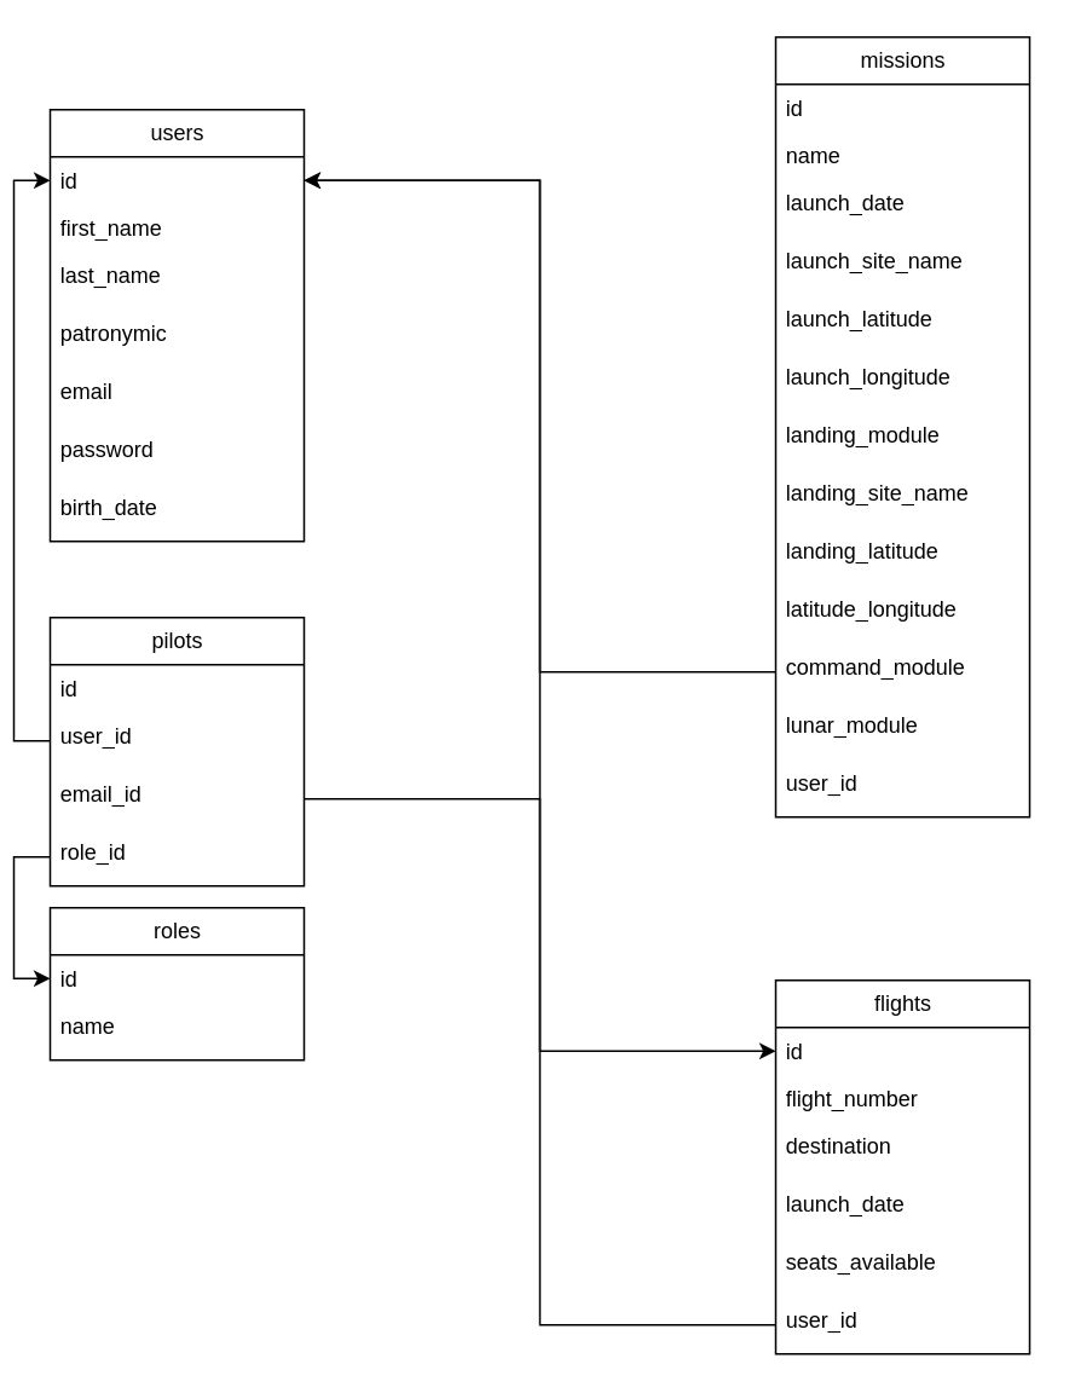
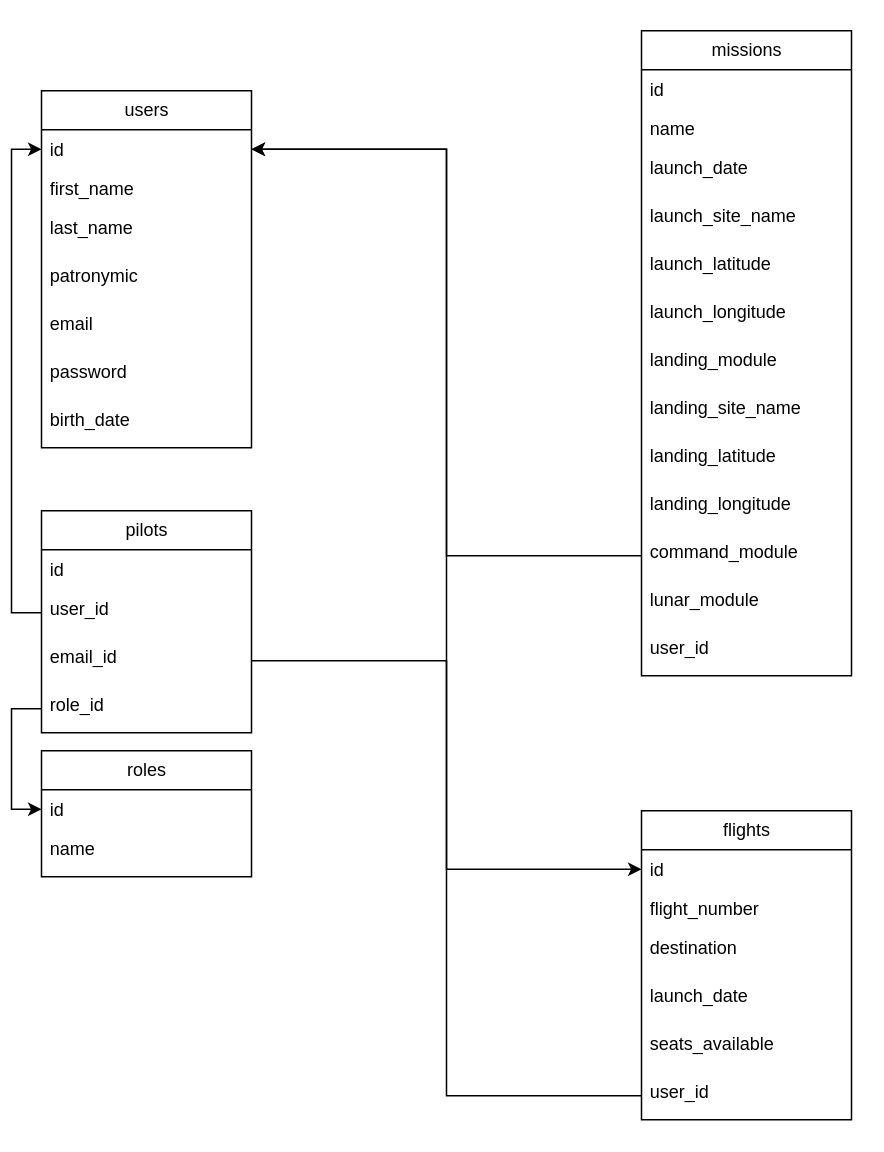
  <mxCell id="0" />
  <mxCell id="1" parent="0" />
  <mxCell id="2" value="users" style="swimlane;fontStyle=0;childLayout=stackLayout;horizontal=1;startSize=26;fillColor=none;horizontalStack=0;resizeParent=1;resizeParentMax=0;resizeLast=0;collapsible=1;marginBottom=0;html=1;" vertex="1" parent="1"><mxGeometry x="20" y="60" width="140" height="238" as="geometry" /></mxCell>
  <mxCell id="3" value="id" style="text;strokeColor=none;fillColor=none;align=left;verticalAlign=top;spacingLeft=4;spacingRight=4;overflow=hidden;rotatable=0;points=[[0,0.5],[1,0.5]];portConstraint=eastwest;whiteSpace=wrap;html=1;" vertex="1" parent="2"><mxGeometry y="26" width="140" height="26" as="geometry" /></mxCell>
  <mxCell id="4" value="first_name" style="text;strokeColor=none;fillColor=none;align=left;verticalAlign=top;spacingLeft=4;spacingRight=4;overflow=hidden;rotatable=0;points=[[0,0.5],[1,0.5]];portConstraint=eastwest;whiteSpace=wrap;html=1;" vertex="1" parent="2"><mxGeometry y="52" width="140" height="26" as="geometry" /></mxCell>
  <mxCell id="5" value="last_name" style="text;strokeColor=none;fillColor=none;align=left;verticalAlign=top;spacingLeft=4;spacingRight=4;overflow=hidden;rotatable=0;points=[[0,0.5],[1,0.5]];portConstraint=eastwest;whiteSpace=wrap;html=1;" vertex="1" parent="2"><mxGeometry y="78" width="140" height="32" as="geometry" /></mxCell>
  <mxCell id="6" value="patronymic" style="text;strokeColor=none;fillColor=none;align=left;verticalAlign=top;spacingLeft=4;spacingRight=4;overflow=hidden;rotatable=0;points=[[0,0.5],[1,0.5]];portConstraint=eastwest;whiteSpace=wrap;html=1;" vertex="1" parent="2"><mxGeometry y="110" width="140" height="32" as="geometry" /></mxCell>
  <mxCell id="7" value="email" style="text;strokeColor=none;fillColor=none;align=left;verticalAlign=top;spacingLeft=4;spacingRight=4;overflow=hidden;rotatable=0;points=[[0,0.5],[1,0.5]];portConstraint=eastwest;whiteSpace=wrap;html=1;" vertex="1" parent="2"><mxGeometry y="142" width="140" height="32" as="geometry" /></mxCell>
  <mxCell id="8" value="password" style="text;strokeColor=none;fillColor=none;align=left;verticalAlign=top;spacingLeft=4;spacingRight=4;overflow=hidden;rotatable=0;points=[[0,0.5],[1,0.5]];portConstraint=eastwest;whiteSpace=wrap;html=1;" vertex="1" parent="2"><mxGeometry y="174" width="140" height="32" as="geometry" /></mxCell>
  <mxCell id="9" value="birth_date" style="text;strokeColor=none;fillColor=none;align=left;verticalAlign=top;spacingLeft=4;spacingRight=4;overflow=hidden;rotatable=0;points=[[0,0.5],[1,0.5]];portConstraint=eastwest;whiteSpace=wrap;html=1;" vertex="1" parent="2"><mxGeometry y="206" width="140" height="32" as="geometry" /></mxCell>
  <mxCell id="10" value="roles" style="swimlane;fontStyle=0;childLayout=stackLayout;horizontal=1;startSize=26;fillColor=none;horizontalStack=0;resizeParent=1;resizeParentMax=0;resizeLast=0;collapsible=1;marginBottom=0;html=1;" vertex="1" parent="1"><mxGeometry x="20" y="500" width="140" height="84" as="geometry" /></mxCell>
  <mxCell id="11" value="id" style="text;strokeColor=none;fillColor=none;align=left;verticalAlign=top;spacingLeft=4;spacingRight=4;overflow=hidden;rotatable=0;points=[[0,0.5],[1,0.5]];portConstraint=eastwest;whiteSpace=wrap;html=1;" vertex="1" parent="10"><mxGeometry y="26" width="140" height="26" as="geometry" /></mxCell>
  <mxCell id="12" value="name" style="text;strokeColor=none;fillColor=none;align=left;verticalAlign=top;spacingLeft=4;spacingRight=4;overflow=hidden;rotatable=0;points=[[0,0.5],[1,0.5]];portConstraint=eastwest;whiteSpace=wrap;html=1;" vertex="1" parent="10"><mxGeometry y="52" width="140" height="32" as="geometry" /></mxCell>
  <mxCell id="13" value="pilots" style="swimlane;fontStyle=0;childLayout=stackLayout;horizontal=1;startSize=26;fillColor=none;horizontalStack=0;resizeParent=1;resizeParentMax=0;resizeLast=0;collapsible=1;marginBottom=0;html=1;" vertex="1" parent="1"><mxGeometry x="20" y="340" width="140" height="148" as="geometry" /></mxCell>
  <mxCell id="14" value="id" style="text;strokeColor=none;fillColor=none;align=left;verticalAlign=top;spacingLeft=4;spacingRight=4;overflow=hidden;rotatable=0;points=[[0,0.5],[1,0.5]];portConstraint=eastwest;whiteSpace=wrap;html=1;" vertex="1" parent="13"><mxGeometry y="26" width="140" height="26" as="geometry" /></mxCell>
  <mxCell id="15" value="user_id" style="text;strokeColor=none;fillColor=none;align=left;verticalAlign=top;spacingLeft=4;spacingRight=4;overflow=hidden;rotatable=0;points=[[0,0.5],[1,0.5]];portConstraint=eastwest;whiteSpace=wrap;html=1;" vertex="1" parent="13"><mxGeometry y="52" width="140" height="32" as="geometry" /></mxCell>
  <mxCell id="16" value="email_id" style="text;strokeColor=none;fillColor=none;align=left;verticalAlign=top;spacingLeft=4;spacingRight=4;overflow=hidden;rotatable=0;points=[[0,0.5],[1,0.5]];portConstraint=eastwest;whiteSpace=wrap;html=1;" vertex="1" parent="13"><mxGeometry y="84" width="140" height="32" as="geometry" /></mxCell>
  <mxCell id="17" value="role_id" style="text;strokeColor=none;fillColor=none;align=left;verticalAlign=top;spacingLeft=4;spacingRight=4;overflow=hidden;rotatable=0;points=[[0,0.5],[1,0.5]];portConstraint=eastwest;whiteSpace=wrap;html=1;" vertex="1" parent="13"><mxGeometry y="116" width="140" height="32" as="geometry" /></mxCell>
  <mxCell id="18" style="edgeStyle=orthogonalEdgeStyle;rounded=0;orthogonalLoop=1;jettySize=auto;html=1;entryX=0;entryY=0.5;entryDx=0;entryDy=0;" edge="1" parent="1" source="15" target="3"><mxGeometry relative="1" as="geometry" /></mxCell>
  <mxCell id="19" value="missions" style="swimlane;fontStyle=0;childLayout=stackLayout;horizontal=1;startSize=26;fillColor=none;horizontalStack=0;resizeParent=1;resizeParentMax=0;resizeLast=0;collapsible=1;marginBottom=0;html=1;" vertex="1" parent="1"><mxGeometry x="420" y="20" width="140" height="430" as="geometry" /></mxCell>
  <mxCell id="20" value="id" style="text;strokeColor=none;fillColor=none;align=left;verticalAlign=top;spacingLeft=4;spacingRight=4;overflow=hidden;rotatable=0;points=[[0,0.5],[1,0.5]];portConstraint=eastwest;whiteSpace=wrap;html=1;" vertex="1" parent="19"><mxGeometry y="26" width="140" height="26" as="geometry" /></mxCell>
  <mxCell id="21" value="name" style="text;strokeColor=none;fillColor=none;align=left;verticalAlign=top;spacingLeft=4;spacingRight=4;overflow=hidden;rotatable=0;points=[[0,0.5],[1,0.5]];portConstraint=eastwest;whiteSpace=wrap;html=1;" vertex="1" parent="19"><mxGeometry y="52" width="140" height="26" as="geometry" /></mxCell>
  <mxCell id="22" value="launch_date" style="text;strokeColor=none;fillColor=none;align=left;verticalAlign=top;spacingLeft=4;spacingRight=4;overflow=hidden;rotatable=0;points=[[0,0.5],[1,0.5]];portConstraint=eastwest;whiteSpace=wrap;html=1;" vertex="1" parent="19"><mxGeometry y="78" width="140" height="32" as="geometry" /></mxCell>
  <mxCell id="23" value="launch_site_name" style="text;strokeColor=none;fillColor=none;align=left;verticalAlign=top;spacingLeft=4;spacingRight=4;overflow=hidden;rotatable=0;points=[[0,0.5],[1,0.5]];portConstraint=eastwest;whiteSpace=wrap;html=1;" vertex="1" parent="19"><mxGeometry y="110" width="140" height="32" as="geometry" /></mxCell>
  <mxCell id="24" value="launch_latitude" style="text;strokeColor=none;fillColor=none;align=left;verticalAlign=top;spacingLeft=4;spacingRight=4;overflow=hidden;rotatable=0;points=[[0,0.5],[1,0.5]];portConstraint=eastwest;whiteSpace=wrap;html=1;" vertex="1" parent="19"><mxGeometry y="142" width="140" height="32" as="geometry" /></mxCell>
  <mxCell id="25" value="launch_longitude" style="text;strokeColor=none;fillColor=none;align=left;verticalAlign=top;spacingLeft=4;spacingRight=4;overflow=hidden;rotatable=0;points=[[0,0.5],[1,0.5]];portConstraint=eastwest;whiteSpace=wrap;html=1;" vertex="1" parent="19"><mxGeometry y="174" width="140" height="32" as="geometry" /></mxCell>
  <mxCell id="26" value="landing_module" style="text;strokeColor=none;fillColor=none;align=left;verticalAlign=top;spacingLeft=4;spacingRight=4;overflow=hidden;rotatable=0;points=[[0,0.5],[1,0.5]];portConstraint=eastwest;whiteSpace=wrap;html=1;" vertex="1" parent="19"><mxGeometry y="206" width="140" height="32" as="geometry" /></mxCell>
  <mxCell id="27" value="landing_site_name" style="text;strokeColor=none;fillColor=none;align=left;verticalAlign=top;spacingLeft=4;spacingRight=4;overflow=hidden;rotatable=0;points=[[0,0.5],[1,0.5]];portConstraint=eastwest;whiteSpace=wrap;html=1;" vertex="1" parent="19"><mxGeometry y="238" width="140" height="32" as="geometry" /></mxCell>
  <mxCell id="28" value="landing_latitude" style="text;strokeColor=none;fillColor=none;align=left;verticalAlign=top;spacingLeft=4;spacingRight=4;overflow=hidden;rotatable=0;points=[[0,0.5],[1,0.5]];portConstraint=eastwest;whiteSpace=wrap;html=1;" vertex="1" parent="19"><mxGeometry y="270" width="140" height="32" as="geometry" /></mxCell>
- <mxCell id="29" value="latitude_longitude" style="text;strokeColor=none;fillColor=none;align=left;verticalAlign=top;spacingLeft=4;spacingRight=4;overflow=hidden;rotatable=0;points=[[0,0.5],[1,0.5]];portConstraint=eastwest;whiteSpace=wrap;html=1;" vertex="1" parent="19"><mxGeometry y="302" width="140" height="32" as="geometry" /></mxCell>
+ <mxCell id="29" value="landing_longitude" style="text;strokeColor=none;fillColor=none;align=left;verticalAlign=top;spacingLeft=4;spacingRight=4;overflow=hidden;rotatable=0;points=[[0,0.5],[1,0.5]];portConstraint=eastwest;whiteSpace=wrap;html=1;" vertex="1" parent="19"><mxGeometry y="302" width="140" height="32" as="geometry" /></mxCell>
  <mxCell id="30" value="command_module" style="text;strokeColor=none;fillColor=none;align=left;verticalAlign=top;spacingLeft=4;spacingRight=4;overflow=hidden;rotatable=0;points=[[0,0.5],[1,0.5]];portConstraint=eastwest;whiteSpace=wrap;html=1;" vertex="1" parent="19"><mxGeometry y="334" width="140" height="32" as="geometry" /></mxCell>
  <mxCell id="31" value="lunar_module" style="text;strokeColor=none;fillColor=none;align=left;verticalAlign=top;spacingLeft=4;spacingRight=4;overflow=hidden;rotatable=0;points=[[0,0.5],[1,0.5]];portConstraint=eastwest;whiteSpace=wrap;html=1;" vertex="1" parent="19"><mxGeometry y="366" width="140" height="32" as="geometry" /></mxCell>
  <mxCell id="32" value="user_id" style="text;strokeColor=none;fillColor=none;align=left;verticalAlign=top;spacingLeft=4;spacingRight=4;overflow=hidden;rotatable=0;points=[[0,0.5],[1,0.5]];portConstraint=eastwest;whiteSpace=wrap;html=1;" vertex="1" parent="19"><mxGeometry y="398" width="140" height="32" as="geometry" /></mxCell>
  <mxCell id="33" style="edgeStyle=orthogonalEdgeStyle;rounded=0;orthogonalLoop=1;jettySize=auto;html=1;entryX=1;entryY=0.5;entryDx=0;entryDy=0;" edge="1" parent="1" source="30" target="3"><mxGeometry relative="1" as="geometry" /></mxCell>
  <mxCell id="34" value="flights" style="swimlane;fontStyle=0;childLayout=stackLayout;horizontal=1;startSize=26;fillColor=none;horizontalStack=0;resizeParent=1;resizeParentMax=0;resizeLast=0;collapsible=1;marginBottom=0;html=1;" vertex="1" parent="1"><mxGeometry x="420" y="540" width="140" height="206" as="geometry" /></mxCell>
  <mxCell id="35" value="id" style="text;strokeColor=none;fillColor=none;align=left;verticalAlign=top;spacingLeft=4;spacingRight=4;overflow=hidden;rotatable=0;points=[[0,0.5],[1,0.5]];portConstraint=eastwest;whiteSpace=wrap;html=1;" vertex="1" parent="34"><mxGeometry y="26" width="140" height="26" as="geometry" /></mxCell>
  <mxCell id="36" value="flight_number" style="text;strokeColor=none;fillColor=none;align=left;verticalAlign=top;spacingLeft=4;spacingRight=4;overflow=hidden;rotatable=0;points=[[0,0.5],[1,0.5]];portConstraint=eastwest;whiteSpace=wrap;html=1;" vertex="1" parent="34"><mxGeometry y="52" width="140" height="26" as="geometry" /></mxCell>
  <mxCell id="37" value="destination" style="text;strokeColor=none;fillColor=none;align=left;verticalAlign=top;spacingLeft=4;spacingRight=4;overflow=hidden;rotatable=0;points=[[0,0.5],[1,0.5]];portConstraint=eastwest;whiteSpace=wrap;html=1;" vertex="1" parent="34"><mxGeometry y="78" width="140" height="32" as="geometry" /></mxCell>
  <mxCell id="38" value="launch_date" style="text;strokeColor=none;fillColor=none;align=left;verticalAlign=top;spacingLeft=4;spacingRight=4;overflow=hidden;rotatable=0;points=[[0,0.5],[1,0.5]];portConstraint=eastwest;whiteSpace=wrap;html=1;" vertex="1" parent="34"><mxGeometry y="110" width="140" height="32" as="geometry" /></mxCell>
  <mxCell id="39" value="seats_available" style="text;strokeColor=none;fillColor=none;align=left;verticalAlign=top;spacingLeft=4;spacingRight=4;overflow=hidden;rotatable=0;points=[[0,0.5],[1,0.5]];portConstraint=eastwest;whiteSpace=wrap;html=1;" vertex="1" parent="34"><mxGeometry y="142" width="140" height="32" as="geometry" /></mxCell>
  <mxCell id="40" value="user_id" style="text;strokeColor=none;fillColor=none;align=left;verticalAlign=top;spacingLeft=4;spacingRight=4;overflow=hidden;rotatable=0;points=[[0,0.5],[1,0.5]];portConstraint=eastwest;whiteSpace=wrap;html=1;" vertex="1" parent="34"><mxGeometry y="174" width="140" height="32" as="geometry" /></mxCell>
  <mxCell id="41" style="edgeStyle=orthogonalEdgeStyle;rounded=0;orthogonalLoop=1;jettySize=auto;html=1;entryX=1;entryY=0.5;entryDx=0;entryDy=0;" edge="1" parent="1" source="40" target="3"><mxGeometry relative="1" as="geometry" /></mxCell>
  <mxCell id="42" style="edgeStyle=orthogonalEdgeStyle;rounded=0;orthogonalLoop=1;jettySize=auto;html=1;entryX=0;entryY=0.5;entryDx=0;entryDy=0;" edge="1" parent="1" source="16" target="35"><mxGeometry relative="1" as="geometry" /></mxCell>
  <mxCell id="43" style="edgeStyle=orthogonalEdgeStyle;rounded=0;orthogonalLoop=1;jettySize=auto;html=1;exitX=0;exitY=0.5;exitDx=0;exitDy=0;entryX=0;entryY=0.5;entryDx=0;entryDy=0;" edge="1" parent="1" source="17" target="11"><mxGeometry relative="1" as="geometry" /></mxCell>
